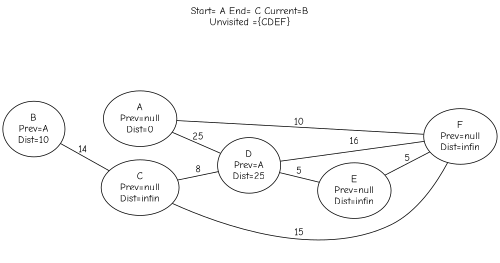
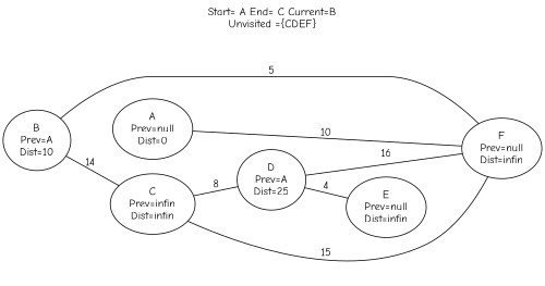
  graph {
    fontname="Comic Neue"
    label="Start= A End= C Current=B\nUnvisited ={CDEF}"
    labelloc=t
    rankdir=LR
    node [fontname="Comic Neue"]
    edge [fontname="Comic Neue" weight=10]
    n1 [label="A\nPrev=null\nDist=0"]
    n2 [label="D\nPrev=A\nDist=25"]
    n3 [label="F\nPrev=null\nDist=infin"]
    n4 [label="B\nPrev=A\nDist=10"]
-   n5 [label="C\nPrev=null\nDist=infin"]
+   n5 [label="C\nPrev=infin\nDist=infin"]
    n6 [label="E\nPrev=null\nDist=infin"]
-   n1 -- n2 [label=25]
    n1 -- n3 [label=10]
-   n2 -- n6 [label=5]
+   n2 -- n6 [label=4]
    n3 -- n2 [label=16]
    n4 -- n5 [label=14]
    n5 -- n2 [label=8]
    n5 -- n3 [label=15]
-   n6 -- n3 [label=5]
+   n4 -- n3 [label=5]
  }
